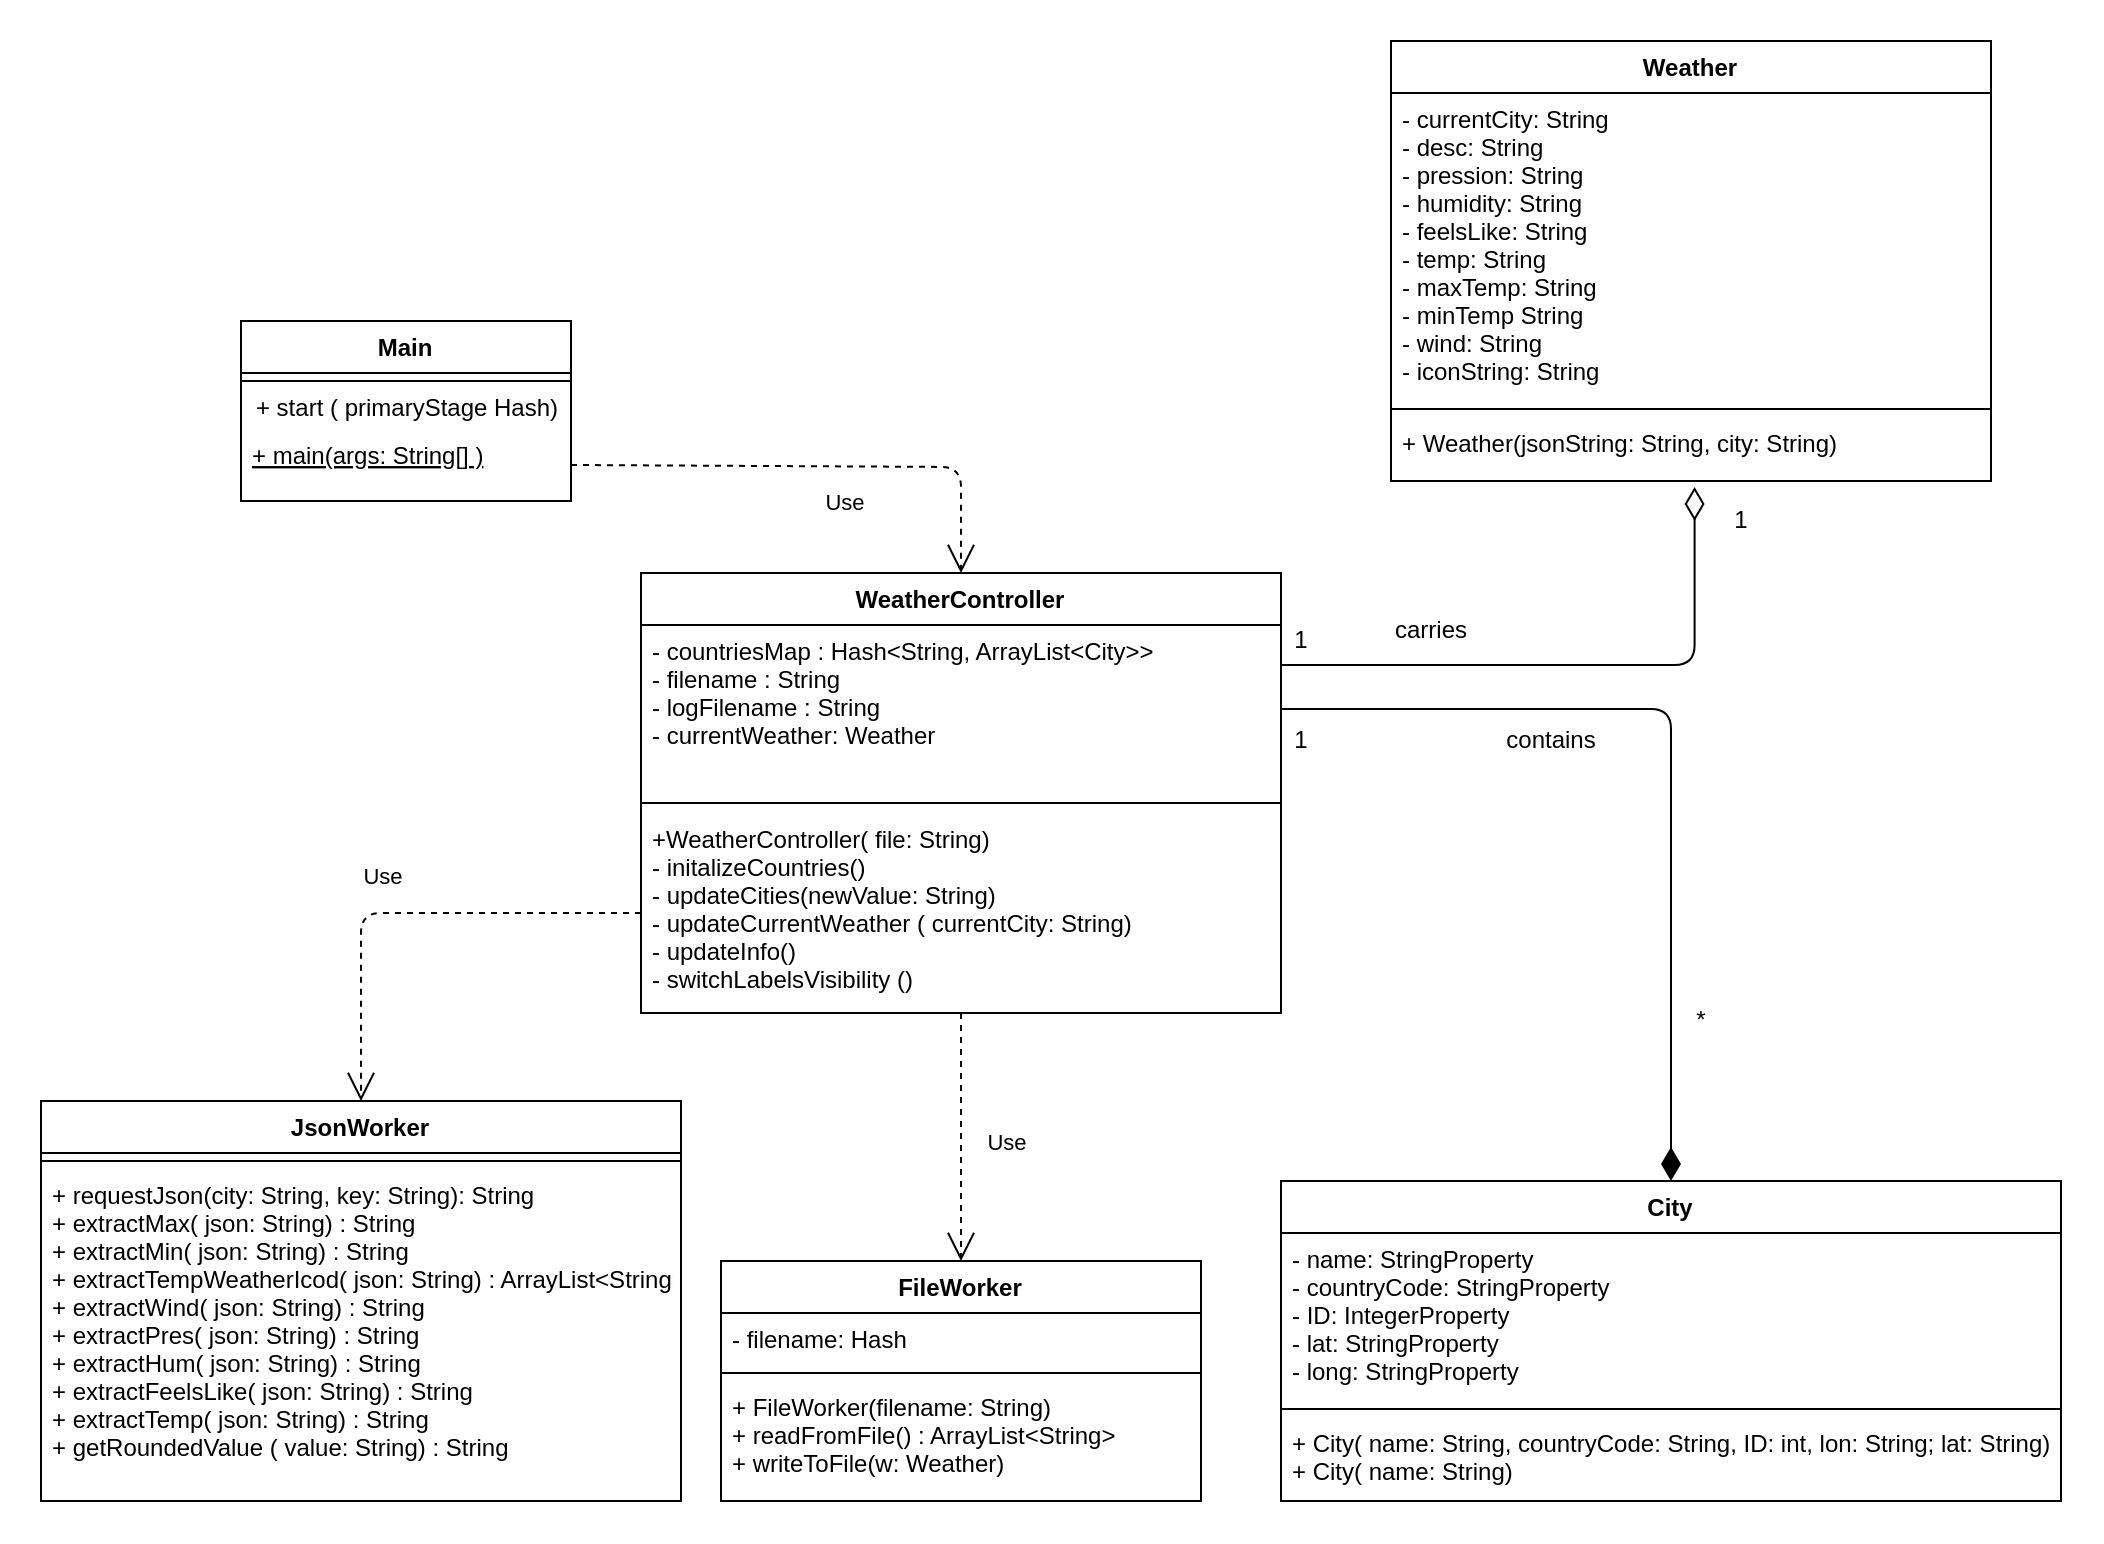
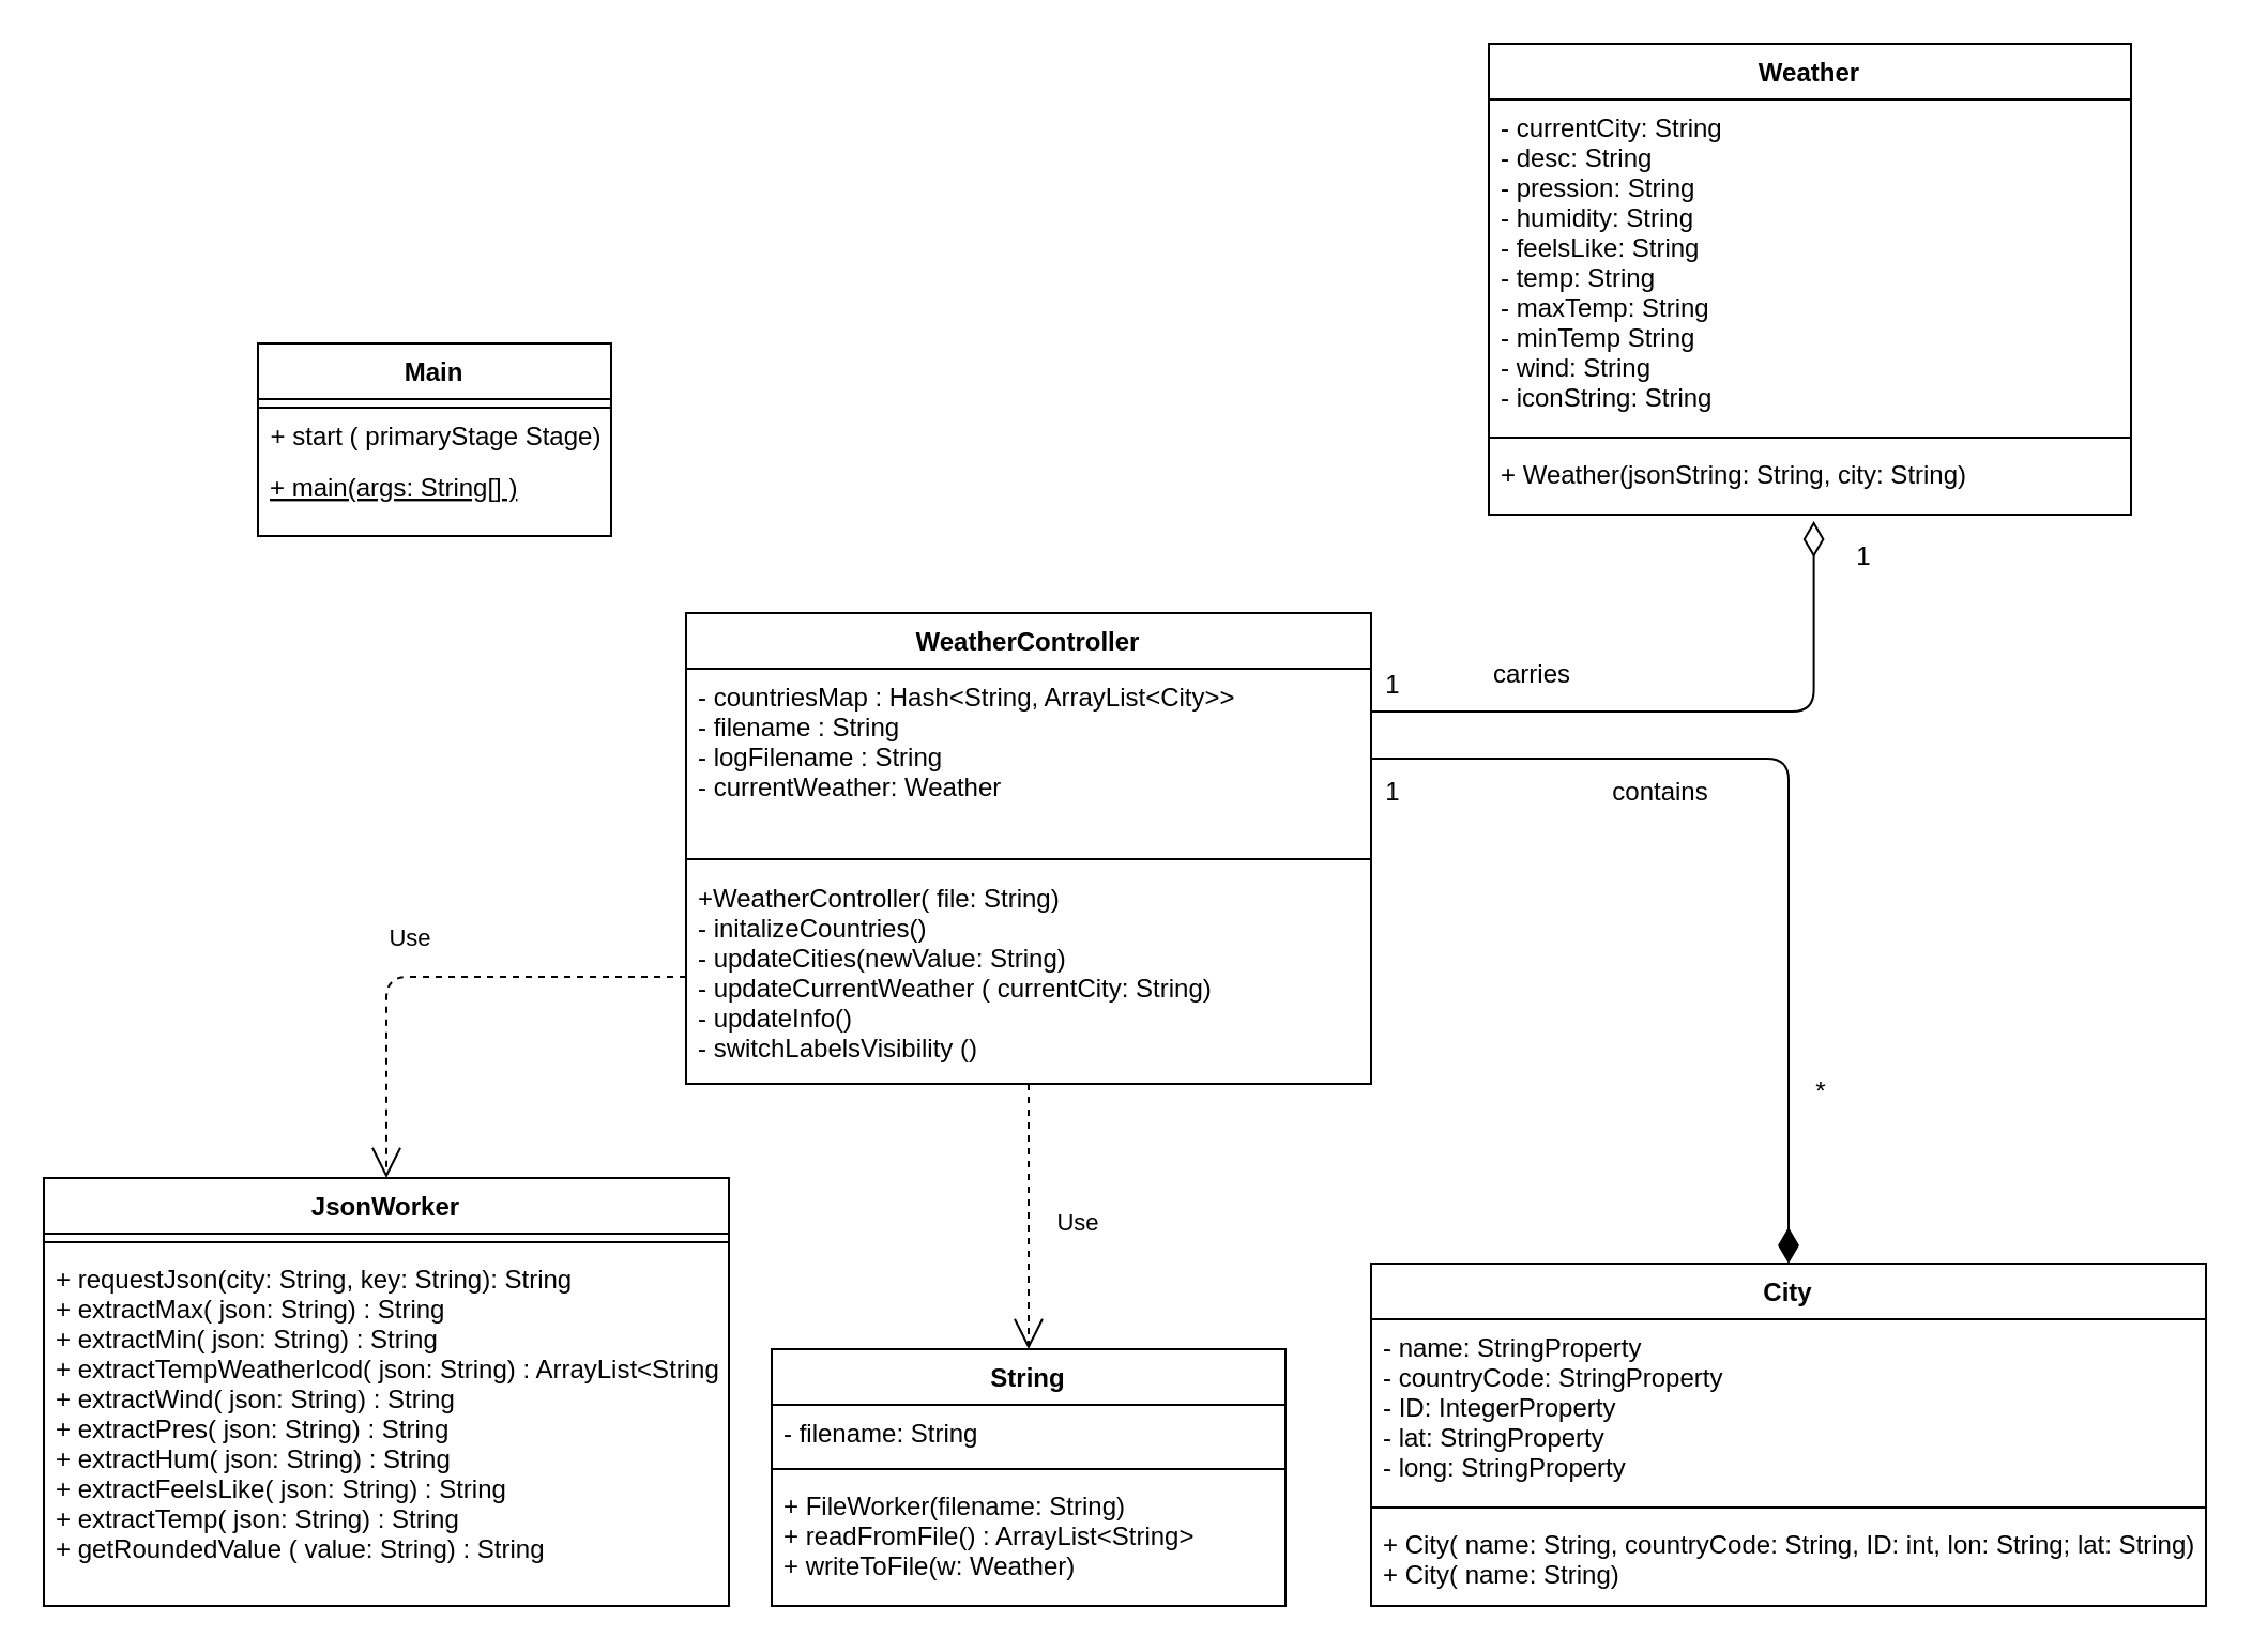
  <mxCell id="0" />
  <mxCell id="1" parent="0" />
  <mxCell id="2" value="WeatherController" style="swimlane;fontStyle=1;align=center;verticalAlign=top;childLayout=stackLayout;horizontal=1;startSize=26;horizontalStack=0;resizeParent=1;resizeParentMax=0;resizeLast=0;collapsible=1;marginBottom=0;" vertex="1" parent="1"><mxGeometry x="320" y="286" width="320" height="220" as="geometry" /></mxCell>
  <mxCell id="3" value="- countriesMap : Hash&lt;String, ArrayList&lt;City&gt;&gt;&#10;- filename : String&#10;- logFilename : String&#10;- currentWeather: Weather" style="text;strokeColor=none;fillColor=none;align=left;verticalAlign=top;spacingLeft=4;spacingRight=4;overflow=hidden;rotatable=0;points=[[0,0.5],[1,0.5]];portConstraint=eastwest;" vertex="1" parent="2"><mxGeometry y="26" width="320" height="84" as="geometry" /></mxCell>
  <mxCell id="4" value="" style="line;strokeWidth=1;fillColor=none;align=left;verticalAlign=middle;spacingTop=-1;spacingLeft=3;spacingRight=3;rotatable=0;labelPosition=right;points=[];portConstraint=eastwest;" vertex="1" parent="2"><mxGeometry y="110" width="320" height="10" as="geometry" /></mxCell>
  <mxCell id="5" value="+WeatherController( file: String)&#10;- initalizeCountries()&#10;- updateCities(newValue: String)&#10;- updateCurrentWeather ( currentCity: String)&#10;- updateInfo()&#10;- switchLabelsVisibility ()&#10;" style="text;strokeColor=none;fillColor=none;align=left;verticalAlign=top;spacingLeft=4;spacingRight=4;overflow=hidden;rotatable=0;points=[[0,0.5],[1,0.5]];portConstraint=eastwest;" vertex="1" parent="2"><mxGeometry y="120" width="320" height="100" as="geometry" /></mxCell>
  <mxCell id="6" value="Weather" style="swimlane;fontStyle=1;align=center;verticalAlign=top;childLayout=stackLayout;horizontal=1;startSize=26;horizontalStack=0;resizeParent=1;resizeParentMax=0;resizeLast=0;collapsible=1;marginBottom=0;" vertex="1" parent="1"><mxGeometry x="695" y="20" width="300" height="220" as="geometry" /></mxCell>
  <mxCell id="7" value="- currentCity: String&#10;- desc: String&#10;- pression: String&#10;- humidity: String&#10;- feelsLike: String&#10;- temp: String&#10;- maxTemp: String&#10;- minTemp String&#10;- wind: String&#10;- iconString: String" style="text;strokeColor=none;fillColor=none;align=left;verticalAlign=top;spacingLeft=4;spacingRight=4;overflow=hidden;rotatable=0;points=[[0,0.5],[1,0.5]];portConstraint=eastwest;" vertex="1" parent="6"><mxGeometry y="26" width="300" height="154" as="geometry" /></mxCell>
  <mxCell id="8" value="" style="line;strokeWidth=1;fillColor=none;align=left;verticalAlign=middle;spacingTop=-1;spacingLeft=3;spacingRight=3;rotatable=0;labelPosition=right;points=[];portConstraint=eastwest;" vertex="1" parent="6"><mxGeometry y="180" width="300" height="8" as="geometry" /></mxCell>
  <mxCell id="9" value="+ Weather(jsonString: String, city: String)&#10;" style="text;strokeColor=none;fillColor=none;align=left;verticalAlign=top;spacingLeft=4;spacingRight=4;overflow=hidden;rotatable=0;points=[[0,0.5],[1,0.5]];portConstraint=eastwest;" vertex="1" parent="6"><mxGeometry y="188" width="300" height="32" as="geometry" /></mxCell>
- <mxCell id="10" value="FileWorker" style="swimlane;fontStyle=1;align=center;verticalAlign=top;childLayout=stackLayout;horizontal=1;startSize=26;horizontalStack=0;resizeParent=1;resizeParentMax=0;resizeLast=0;collapsible=1;marginBottom=0;" vertex="1" parent="1"><mxGeometry x="360" y="630" width="240" height="120" as="geometry" /></mxCell>
- <mxCell id="11" value="- filename: Hash" style="text;strokeColor=none;fillColor=none;align=left;verticalAlign=top;spacingLeft=4;spacingRight=4;overflow=hidden;rotatable=0;points=[[0,0.5],[1,0.5]];portConstraint=eastwest;" vertex="1" parent="10"><mxGeometry y="26" width="240" height="26" as="geometry" /></mxCell>
+ <mxCell id="10" value="String" style="swimlane;fontStyle=1;align=center;verticalAlign=top;childLayout=stackLayout;horizontal=1;startSize=26;horizontalStack=0;resizeParent=1;resizeParentMax=0;resizeLast=0;collapsible=1;marginBottom=0;" vertex="1" parent="1"><mxGeometry x="360" y="630" width="240" height="120" as="geometry" /></mxCell>
+ <mxCell id="11" value="- filename: String" style="text;strokeColor=none;fillColor=none;align=left;verticalAlign=top;spacingLeft=4;spacingRight=4;overflow=hidden;rotatable=0;points=[[0,0.5],[1,0.5]];portConstraint=eastwest;" vertex="1" parent="10"><mxGeometry y="26" width="240" height="26" as="geometry" /></mxCell>
  <mxCell id="12" value="" style="line;strokeWidth=1;fillColor=none;align=left;verticalAlign=middle;spacingTop=-1;spacingLeft=3;spacingRight=3;rotatable=0;labelPosition=right;points=[];portConstraint=eastwest;" vertex="1" parent="10"><mxGeometry y="52" width="240" height="8" as="geometry" /></mxCell>
  <mxCell id="13" value="+ FileWorker(filename: String)&#10;+ readFromFile() : ArrayList&lt;String&gt;&#10;+ writeToFile(w: Weather)" style="text;strokeColor=none;fillColor=none;align=left;verticalAlign=top;spacingLeft=4;spacingRight=4;overflow=hidden;rotatable=0;points=[[0,0.5],[1,0.5]];portConstraint=eastwest;" vertex="1" parent="10"><mxGeometry y="60" width="240" height="60" as="geometry" /></mxCell>
  <mxCell id="14" value="City" style="swimlane;fontStyle=1;align=center;verticalAlign=top;childLayout=stackLayout;horizontal=1;startSize=26;horizontalStack=0;resizeParent=1;resizeParentMax=0;resizeLast=0;collapsible=1;marginBottom=0;" vertex="1" parent="1"><mxGeometry x="640" y="590" width="390" height="160" as="geometry" /></mxCell>
  <mxCell id="15" value="- name: StringProperty&#10;- countryCode: StringProperty&#10;- ID: IntegerProperty&#10;- lat: StringProperty&#10;- long: StringProperty" style="text;strokeColor=none;fillColor=none;align=left;verticalAlign=top;spacingLeft=4;spacingRight=4;overflow=hidden;rotatable=0;points=[[0,0.5],[1,0.5]];portConstraint=eastwest;" vertex="1" parent="14"><mxGeometry y="26" width="390" height="84" as="geometry" /></mxCell>
  <mxCell id="16" value="" style="line;strokeWidth=1;fillColor=none;align=left;verticalAlign=middle;spacingTop=-1;spacingLeft=3;spacingRight=3;rotatable=0;labelPosition=right;points=[];portConstraint=eastwest;" vertex="1" parent="14"><mxGeometry y="110" width="390" height="8" as="geometry" /></mxCell>
  <mxCell id="17" value="+ City( name: String, countryCode: String, ID: int, lon: String; lat: String)&#10;+ City( name: String) " style="text;strokeColor=none;fillColor=none;align=left;verticalAlign=top;spacingLeft=4;spacingRight=4;overflow=hidden;rotatable=0;points=[[0,0.5],[1,0.5]];portConstraint=eastwest;" vertex="1" parent="14"><mxGeometry y="118" width="390" height="42" as="geometry" /></mxCell>
  <mxCell id="18" value="Main" style="swimlane;fontStyle=1;align=center;verticalAlign=top;childLayout=stackLayout;horizontal=1;startSize=26;horizontalStack=0;resizeParent=1;resizeParentMax=0;resizeLast=0;collapsible=1;marginBottom=0;" vertex="1" parent="1"><mxGeometry x="120" y="160" width="165" height="90" as="geometry" /></mxCell>
  <mxCell id="19" value="" style="line;strokeWidth=1;fillColor=none;align=left;verticalAlign=middle;spacingTop=-1;spacingLeft=3;spacingRight=3;rotatable=0;labelPosition=right;points=[];portConstraint=eastwest;" vertex="1" parent="18"><mxGeometry y="26" width="165" height="8" as="geometry" /></mxCell>
- <mxCell id="20" value="&lt;span style=&quot;font-family: &amp;#34;helvetica&amp;#34; ; text-align: left&quot;&gt;+ start ( primaryStage Hash)&lt;/span&gt;" style="text;html=1;align=center;verticalAlign=middle;resizable=0;points=[];autosize=1;" vertex="1" parent="18"><mxGeometry y="34" width="165" height="20" as="geometry" /></mxCell>
+ <mxCell id="20" value="&lt;span style=&quot;font-family: &amp;#34;helvetica&amp;#34; ; text-align: left&quot;&gt;+ start ( primaryStage Stage)&lt;/span&gt;" style="text;html=1;align=center;verticalAlign=middle;resizable=0;points=[];autosize=1;" vertex="1" parent="18"><mxGeometry y="34" width="165" height="20" as="geometry" /></mxCell>
  <mxCell id="21" value="+ main(args: String[] )&#10;" style="text;strokeColor=none;fillColor=none;align=left;verticalAlign=top;spacingLeft=4;spacingRight=4;overflow=hidden;rotatable=0;points=[[0,0.5],[1,0.5]];portConstraint=eastwest;fontStyle=4" vertex="1" parent="18"><mxGeometry y="54" width="165" height="36" as="geometry" /></mxCell>
  <mxCell id="22" value="JsonWorker" style="swimlane;fontStyle=1;align=center;verticalAlign=top;childLayout=stackLayout;horizontal=1;startSize=26;horizontalStack=0;resizeParent=1;resizeParentMax=0;resizeLast=0;collapsible=1;marginBottom=0;" vertex="1" parent="1"><mxGeometry x="20" y="550" width="320" height="200" as="geometry" /></mxCell>
  <mxCell id="23" value="" style="line;strokeWidth=1;fillColor=none;align=left;verticalAlign=middle;spacingTop=-1;spacingLeft=3;spacingRight=3;rotatable=0;labelPosition=right;points=[];portConstraint=eastwest;" vertex="1" parent="22"><mxGeometry y="26" width="320" height="8" as="geometry" /></mxCell>
  <mxCell id="24" value="+ requestJson(city: String, key: String): String&#10;+ extractMax( json: String) : String&#10;+ extractMin( json: String) : String&#10;+ extractTempWeatherIcod( json: String) : ArrayList&lt;String&gt;&#10;+ extractWind( json: String) : String&#10;+ extractPres( json: String) : String&#10;+ extractHum( json: String) : String&#10;+ extractFeelsLike( json: String) : String&#10;+ extractTemp( json: String) : String&#10;+ getRoundedValue ( value: String) : String" style="text;strokeColor=none;fillColor=none;align=left;verticalAlign=top;spacingLeft=4;spacingRight=4;overflow=hidden;rotatable=0;points=[[0,0.5],[1,0.5]];portConstraint=eastwest;" vertex="1" parent="22"><mxGeometry y="34" width="320" height="166" as="geometry" /></mxCell>
  <mxCell id="25" value="" style="endArrow=none;html=1;endSize=12;startArrow=diamondThin;startSize=14;startFill=1;edgeStyle=orthogonalEdgeStyle;align=left;verticalAlign=bottom;endFill=0;exitX=0.5;exitY=0;exitDx=0;exitDy=0;entryX=1;entryY=0.5;entryDx=0;entryDy=0;" edge="1" parent="1" source="14" target="3"><mxGeometry x="-1" y="3" relative="1" as="geometry"><mxPoint x="340" y="620" as="sourcePoint" /><mxPoint x="500" y="620" as="targetPoint" /></mxGeometry></mxCell>
  <mxCell id="26" value="contains" style="text;html=1;align=center;verticalAlign=middle;resizable=0;points=[];autosize=1;" vertex="1" parent="1"><mxGeometry x="745" y="360" width="60" height="20" as="geometry" /></mxCell>
  <mxCell id="27" value="*" style="text;html=1;align=center;verticalAlign=middle;resizable=0;points=[];autosize=1;" vertex="1" parent="1"><mxGeometry x="840" y="500" width="20" height="20" as="geometry" /></mxCell>
  <mxCell id="28" value="1" style="text;html=1;align=center;verticalAlign=middle;resizable=0;points=[];autosize=1;" vertex="1" parent="1"><mxGeometry x="640" y="360" width="20" height="20" as="geometry" /></mxCell>
  <mxCell id="29" value="" style="endArrow=none;html=1;endSize=12;startArrow=diamondThin;startSize=14;startFill=0;edgeStyle=orthogonalEdgeStyle;align=left;verticalAlign=bottom;endFill=0;exitX=0.506;exitY=1.094;exitDx=0;exitDy=0;exitPerimeter=0;" edge="1" parent="1" source="9" target="3"><mxGeometry x="-1" y="3" relative="1" as="geometry"><mxPoint x="855" y="540" as="sourcePoint" /><mxPoint x="690" y="280" as="targetPoint" /><Array as="points"><mxPoint x="847" y="332" /></Array></mxGeometry></mxCell>
  <mxCell id="30" value="1" style="text;html=1;align=center;verticalAlign=middle;resizable=0;points=[];autosize=1;" vertex="1" parent="1"><mxGeometry x="640" y="310" width="20" height="20" as="geometry" /></mxCell>
  <mxCell id="31" value="1" style="text;html=1;align=center;verticalAlign=middle;resizable=0;points=[];autosize=1;" vertex="1" parent="1"><mxGeometry x="860" y="250" width="20" height="20" as="geometry" /></mxCell>
  <mxCell id="32" value="carries" style="text;html=1;align=center;verticalAlign=middle;resizable=0;points=[];autosize=1;" vertex="1" parent="1"><mxGeometry x="690" y="305" width="50" height="20" as="geometry" /></mxCell>
  <mxCell id="33" value="Use" style="endArrow=open;endSize=12;dashed=1;html=1;entryX=0.5;entryY=0;entryDx=0;entryDy=0;exitX=0;exitY=0.5;exitDx=0;exitDy=0;" edge="1" parent="1" source="5" target="22"><mxGeometry x="0.105" y="-18" width="160" relative="1" as="geometry"><mxPoint x="260" y="680" as="sourcePoint" /><mxPoint x="420" y="680" as="targetPoint" /><Array as="points"><mxPoint x="180" y="456" /><mxPoint x="180" y="508" /></Array><mxPoint as="offset" /></mxGeometry></mxCell>
  <mxCell id="34" value="Use" style="endArrow=open;endSize=12;dashed=1;html=1;entryX=0.5;entryY=0;entryDx=0;entryDy=0;" edge="1" parent="1" source="5" target="10"><mxGeometry x="0.052" y="23" width="160" relative="1" as="geometry"><mxPoint x="476.24" y="518" as="sourcePoint" /><mxPoint x="190" y="660" as="targetPoint" /><mxPoint as="offset" /></mxGeometry></mxCell>
- <mxCell id="35" value="Use" style="endArrow=open;endSize=12;dashed=1;html=1;entryX=0.5;entryY=0;entryDx=0;entryDy=0;exitX=1;exitY=0.5;exitDx=0;exitDy=0;" edge="1" parent="1" source="21" target="2"><mxGeometry x="0.105" y="-18" width="160" relative="1" as="geometry"><mxPoint x="330" y="466" as="sourcePoint" /><mxPoint x="190" y="560" as="targetPoint" /><Array as="points"><mxPoint x="480" y="233" /></Array><mxPoint as="offset" /></mxGeometry></mxCell>
